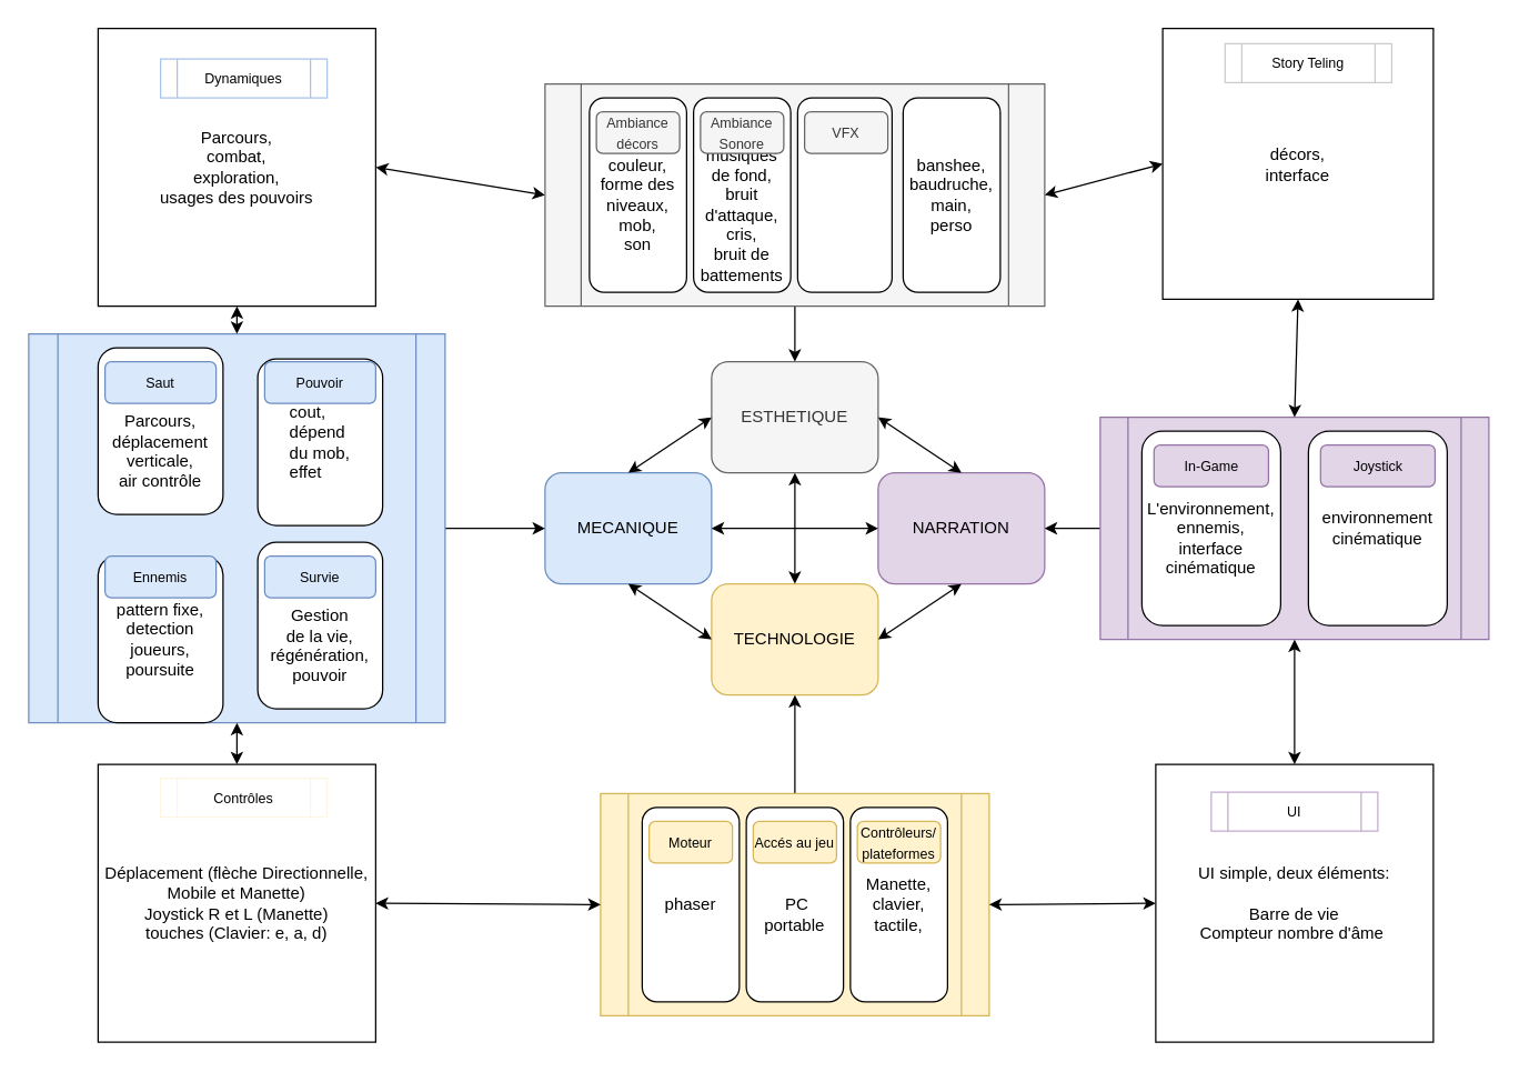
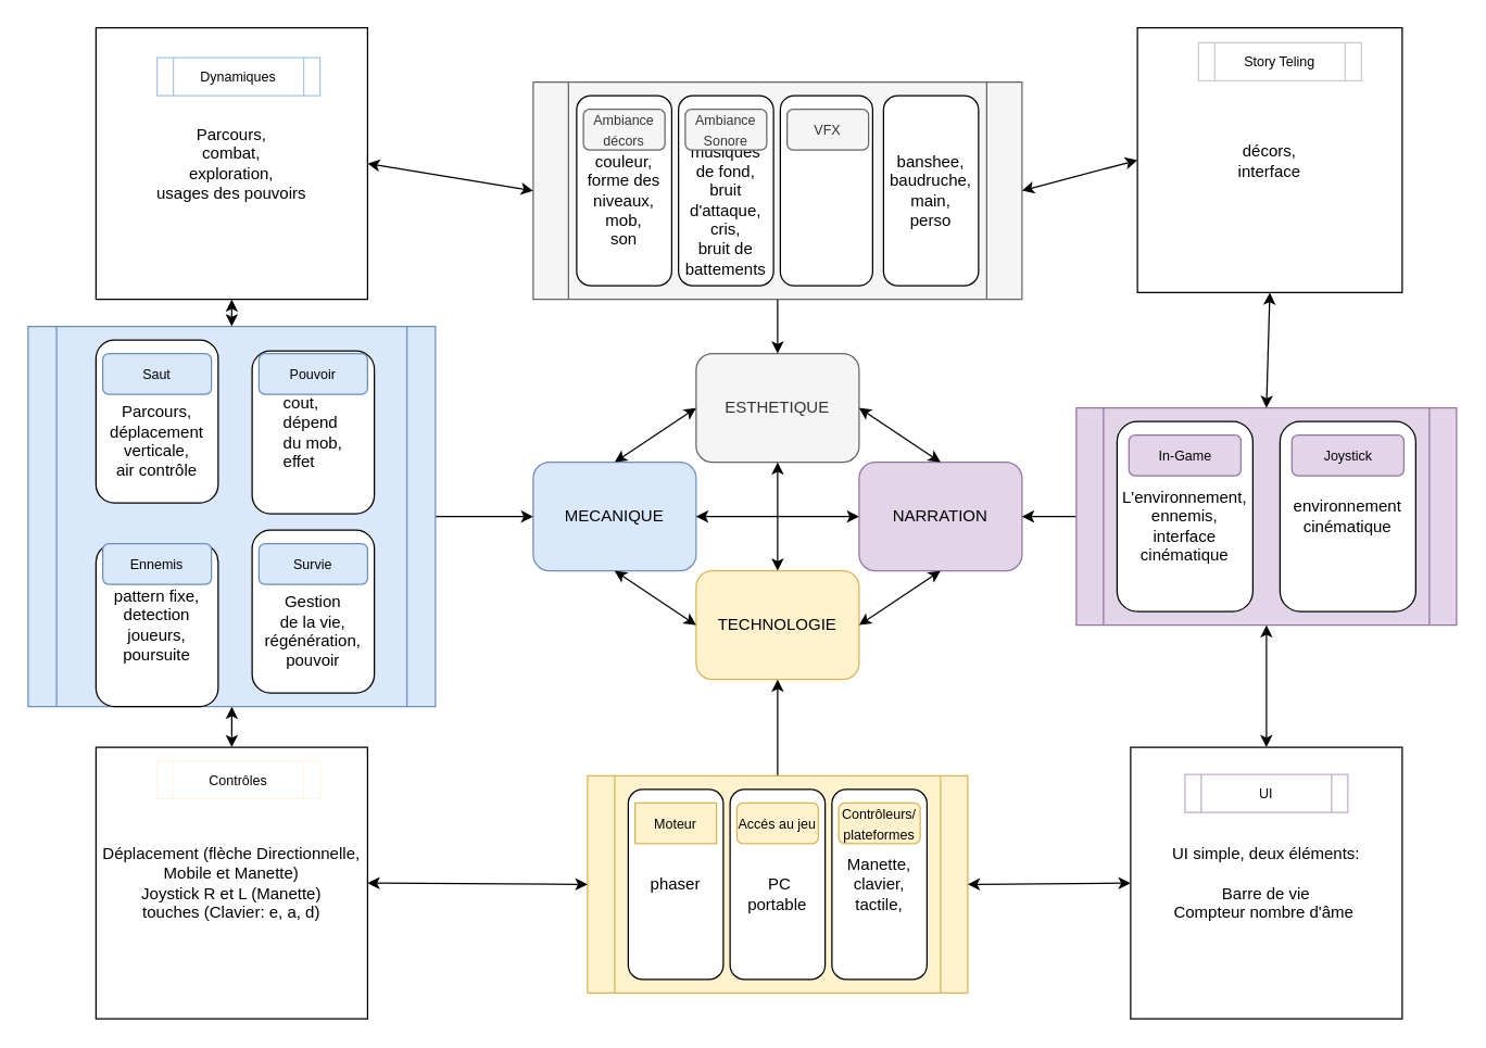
  <mxCell id="0" />
  <mxCell id="1" parent="0" />
  <mxCell id="2" value="décors,&lt;br&gt;interface" style="whiteSpace=wrap;html=1;aspect=fixed;" parent="1" vertex="1"><mxGeometry x="837" width="195" height="195" as="geometry" y="20" /></mxCell>
  <mxCell id="3" value="Parcours,&lt;br&gt;combat,&lt;br&gt;exploration,&lt;br&gt;usages des pouvoirs" style="whiteSpace=wrap;html=1;aspect=fixed;" parent="1" vertex="1"><mxGeometry x="70" width="200" height="200" as="geometry" y="20" /></mxCell>
  <mxCell id="4" value="Déplacement (flèche Directionnelle, Mobile et Manette)&lt;br&gt;Joystick R et L (Manette)&lt;br&gt;touches (Clavier: e, a, d)" style="whiteSpace=wrap;html=1;aspect=fixed;" parent="1" vertex="1"><mxGeometry x="70" y="550" width="200" height="200" as="geometry" /></mxCell>
  <mxCell id="5" value="UI simple, deux éléments:&lt;br&gt;&lt;br&gt;Barre de vie&lt;br&gt;Compteur nombre d'âme&amp;nbsp;" style="whiteSpace=wrap;html=1;aspect=fixed;" parent="1" vertex="1"><mxGeometry x="832" y="550" width="200" height="200" as="geometry" /></mxCell>
  <mxCell id="6" value="ESTHETIQUE" style="rounded=1;whiteSpace=wrap;html=1;fillColor=#f5f5f5;strokeColor=#666666;fontColor=#333333;" parent="1" vertex="1"><mxGeometry x="512" y="260" width="120" height="80" as="geometry" /></mxCell>
  <mxCell id="7" value="MECANIQUE" style="rounded=1;whiteSpace=wrap;html=1;fillColor=#dae8fc;strokeColor=#6c8ebf;" parent="1" vertex="1"><mxGeometry x="392" y="340" width="120" height="80" as="geometry" /></mxCell>
  <mxCell id="8" value="NARRATION" style="rounded=1;whiteSpace=wrap;html=1;fillColor=#e1d5e7;strokeColor=#9673a6;" parent="1" vertex="1"><mxGeometry x="632" y="340" width="120" height="80" as="geometry" /></mxCell>
  <mxCell id="9" value="TECHNOLOGIE" style="rounded=1;whiteSpace=wrap;html=1;fillColor=#fff2cc;strokeColor=#d6b656;" parent="1" vertex="1"><mxGeometry x="512" y="420" width="120" height="80" as="geometry" /></mxCell>
  <mxCell id="10" value="" style="endArrow=classic;startArrow=classic;html=1;rounded=0;entryX=0.5;entryY=1;entryDx=0;entryDy=0;exitX=0.5;exitY=0;exitDx=0;exitDy=0;" parent="1" source="9" target="6" edge="1"><mxGeometry width="50" height="50" relative="1" as="geometry"><mxPoint x="502" y="450" as="sourcePoint" /><mxPoint x="552" y="400" as="targetPoint" /></mxGeometry></mxCell>
  <mxCell id="11" value="" style="endArrow=classic;startArrow=classic;html=1;rounded=0;entryX=0;entryY=0.5;entryDx=0;entryDy=0;exitX=1;exitY=0.5;exitDx=0;exitDy=0;" parent="1" source="7" target="8" edge="1"><mxGeometry width="50" height="50" relative="1" as="geometry"><mxPoint x="502" y="450" as="sourcePoint" /><mxPoint x="552" y="400" as="targetPoint" /></mxGeometry></mxCell>
  <mxCell id="12" style="edgeStyle=orthogonalEdgeStyle;rounded=0;orthogonalLoop=1;jettySize=auto;html=1;exitX=0.5;exitY=1;exitDx=0;exitDy=0;" parent="1" source="6" target="6" edge="1"><mxGeometry relative="1" as="geometry" /></mxCell>
  <mxCell id="13" value="" style="endArrow=classic;startArrow=classic;html=1;rounded=0;entryX=0;entryY=0.5;entryDx=0;entryDy=0;exitX=0.5;exitY=0;exitDx=0;exitDy=0;" parent="1" source="7" target="6" edge="1"><mxGeometry width="50" height="50" relative="1" as="geometry"><mxPoint x="552" y="420" as="sourcePoint" /><mxPoint x="602" y="370" as="targetPoint" /></mxGeometry></mxCell>
  <mxCell id="14" value="" style="endArrow=classic;startArrow=classic;html=1;rounded=0;entryX=0.5;entryY=1;entryDx=0;entryDy=0;exitX=0;exitY=0.5;exitDx=0;exitDy=0;" parent="1" source="9" target="7" edge="1"><mxGeometry width="50" height="50" relative="1" as="geometry"><mxPoint x="552" y="420" as="sourcePoint" /><mxPoint x="602" y="370" as="targetPoint" /></mxGeometry></mxCell>
  <mxCell id="15" value="" style="endArrow=classic;startArrow=classic;html=1;rounded=0;entryX=0.5;entryY=1;entryDx=0;entryDy=0;exitX=1;exitY=0.5;exitDx=0;exitDy=0;" parent="1" source="9" target="8" edge="1"><mxGeometry width="50" height="50" relative="1" as="geometry"><mxPoint x="552" y="420" as="sourcePoint" /><mxPoint x="602" y="370" as="targetPoint" /></mxGeometry></mxCell>
  <mxCell id="16" value="" style="endArrow=classic;startArrow=classic;html=1;rounded=0;entryX=1;entryY=0.5;entryDx=0;entryDy=0;exitX=0.5;exitY=0;exitDx=0;exitDy=0;" parent="1" source="8" target="6" edge="1"><mxGeometry width="50" height="50" relative="1" as="geometry"><mxPoint x="552" y="420" as="sourcePoint" /><mxPoint x="602" y="370" as="targetPoint" /></mxGeometry></mxCell>
  <mxCell id="17" style="edgeStyle=orthogonalEdgeStyle;rounded=0;orthogonalLoop=1;jettySize=auto;html=1;entryX=0.5;entryY=1;entryDx=0;entryDy=0;fontSize=12;" parent="1" source="18" target="9" edge="1"><mxGeometry relative="1" as="geometry" /></mxCell>
  <mxCell id="18" value="" style="shape=process;whiteSpace=wrap;html=1;backgroundOutline=1;size=0.071;fillColor=#fff2cc;strokeColor=#d6b656;" parent="1" vertex="1"><mxGeometry x="432" y="571" width="280" height="160" as="geometry" /></mxCell>
  <mxCell id="19" value="&lt;div style=&quot;text-align: left;&quot;&gt;phaser&lt;br&gt;&lt;/div&gt;" style="rounded=1;whiteSpace=wrap;html=1;" parent="1" vertex="1"><mxGeometry x="462" y="581" width="70" height="140" as="geometry" /></mxCell>
  <mxCell id="20" value="Manette,&lt;br&gt;clavier,&lt;br&gt;tactile," style="rounded=1;whiteSpace=wrap;html=1;" parent="1" vertex="1"><mxGeometry x="612" y="581" width="70" height="140" as="geometry" /></mxCell>
  <mxCell id="21" value="&lt;br&gt;&amp;nbsp;PC&lt;br&gt;portable" style="rounded=1;whiteSpace=wrap;html=1;" parent="1" vertex="1"><mxGeometry x="537" y="581" width="70" height="140" as="geometry" /></mxCell>
  <mxCell id="22" value="&lt;font style=&quot;font-size: 10px;&quot;&gt;Accés au jeu&lt;/font&gt;" style="rounded=1;whiteSpace=wrap;html=1;fillColor=#fff2cc;strokeColor=#d6b656;" parent="1" vertex="1"><mxGeometry x="542" y="591" width="60" height="30" as="geometry" /></mxCell>
- <mxCell id="23" value="&lt;font style=&quot;font-size: 10px;&quot;&gt;Moteur&lt;/font&gt;" style="rounded=1;whiteSpace=wrap;html=1;fillColor=#fff2cc;strokeColor=#d6b656;" parent="1" vertex="1"><mxGeometry x="467" y="591" width="60" height="30" as="geometry" /></mxCell>
+ <mxCell id="23" value="&lt;font style=&quot;font-size: 10px;&quot;&gt;Moteur&lt;/font&gt;" style="whiteSpace=wrap;html=1;fillColor=#fff2cc;strokeColor=#d6b656;rounded=0;" parent="1" vertex="1"><mxGeometry x="467" y="591" width="60" height="30" as="geometry" /></mxCell>
  <mxCell id="24" value="&lt;font style=&quot;font-size: 10px;&quot;&gt;Contrôleurs/ plateformes&lt;br&gt;&lt;/font&gt;" style="rounded=1;whiteSpace=wrap;html=1;fillColor=#fff2cc;strokeColor=#d6b656;" parent="1" vertex="1"><mxGeometry x="617" y="591" width="60" height="30" as="geometry" /></mxCell>
  <mxCell id="25" style="edgeStyle=orthogonalEdgeStyle;rounded=0;orthogonalLoop=1;jettySize=auto;html=1;entryX=1;entryY=0.5;entryDx=0;entryDy=0;fontSize=12;" parent="1" source="26" target="8" edge="1"><mxGeometry relative="1" as="geometry" /></mxCell>
  <mxCell id="26" value="" style="shape=process;whiteSpace=wrap;html=1;backgroundOutline=1;size=0.071;fillColor=#e1d5e7;strokeColor=#9673a6;" parent="1" vertex="1"><mxGeometry x="792" y="300" width="280" height="160" as="geometry" /></mxCell>
  <mxCell id="27" value="&lt;div style=&quot;&quot;&gt;&lt;br&gt;&lt;/div&gt;&lt;div style=&quot;&quot;&gt;L'environnement,&lt;/div&gt;&lt;div style=&quot;&quot;&gt;ennemis,&lt;/div&gt;&lt;div style=&quot;&quot;&gt;interface&lt;/div&gt;&lt;div style=&quot;&quot;&gt;cinématique&lt;/div&gt;" style="rounded=1;whiteSpace=wrap;html=1;align=center;" parent="1" vertex="1"><mxGeometry x="822" y="310" width="100" height="140" as="geometry" /></mxCell>
  <mxCell id="28" value="environnement&lt;br&gt;cinématique" style="rounded=1;whiteSpace=wrap;html=1;" parent="1" vertex="1"><mxGeometry x="942" y="310" width="100" height="140" as="geometry" /></mxCell>
  <mxCell id="29" value="&lt;font style=&quot;font-size: 10px;&quot;&gt;Joystick&lt;/font&gt;" style="rounded=1;whiteSpace=wrap;html=1;fillColor=#e1d5e7;strokeColor=#9673a6;" parent="1" vertex="1"><mxGeometry x="950.75" y="320" width="82.5" height="30" as="geometry" /></mxCell>
  <mxCell id="30" value="&lt;font style=&quot;font-size: 10px;&quot;&gt;In-Game&lt;/font&gt;" style="rounded=1;whiteSpace=wrap;html=1;fillColor=#e1d5e7;strokeColor=#9673a6;" parent="1" vertex="1"><mxGeometry x="830.75" y="320" width="82.5" height="30" as="geometry" /></mxCell>
  <mxCell id="31" style="edgeStyle=orthogonalEdgeStyle;rounded=0;orthogonalLoop=1;jettySize=auto;html=1;entryX=0;entryY=0.5;entryDx=0;entryDy=0;fontSize=10;" parent="1" source="32" target="7" edge="1"><mxGeometry relative="1" as="geometry" /></mxCell>
  <mxCell id="32" value="" style="shape=process;whiteSpace=wrap;html=1;backgroundOutline=1;size=0.071;fillColor=#dae8fc;strokeColor=#6c8ebf;" parent="1" vertex="1"><mxGeometry x="20" y="240" width="300" height="280" as="geometry" /></mxCell>
  <mxCell id="33" value="&lt;div style=&quot;&quot;&gt;&lt;br&gt;&lt;/div&gt;&lt;div style=&quot;&quot;&gt;&lt;br&gt;&lt;/div&gt;&lt;div style=&quot;&quot;&gt;&lt;br&gt;&lt;/div&gt;&lt;div style=&quot;&quot;&gt;Parcours,&lt;/div&gt;&lt;div style=&quot;&quot;&gt;déplacement verticale,&lt;/div&gt;&lt;div style=&quot;&quot;&gt;air contrôle&lt;/div&gt;&lt;div style=&quot;&quot;&gt;&lt;br&gt;&lt;/div&gt;" style="rounded=1;whiteSpace=wrap;html=1;" parent="1" vertex="1"><mxGeometry x="70" y="250" width="90" height="120" as="geometry" /></mxCell>
  <mxCell id="34" value="&lt;font style=&quot;font-size: 10px;&quot;&gt;Saut&lt;/font&gt;" style="rounded=1;whiteSpace=wrap;html=1;fillColor=#dae8fc;strokeColor=#6c8ebf;" parent="1" vertex="1"><mxGeometry x="75" y="260" width="80" height="30" as="geometry" /></mxCell>
  <mxCell id="35" value="&lt;div style=&quot;text-align: left;&quot;&gt;cout,&lt;/div&gt;&lt;div style=&quot;text-align: left;&quot;&gt;dépend&amp;nbsp;&lt;/div&gt;&lt;div style=&quot;text-align: left;&quot;&gt;du mob,&lt;/div&gt;&lt;div style=&quot;text-align: left;&quot;&gt;effet&lt;/div&gt;" style="rounded=1;whiteSpace=wrap;html=1;" parent="1" vertex="1"><mxGeometry x="185" y="258" width="90" height="120" as="geometry" /></mxCell>
  <mxCell id="36" value="&lt;font style=&quot;font-size: 10px;&quot;&gt;Pouvoir&lt;/font&gt;" style="rounded=1;whiteSpace=wrap;html=1;fillColor=#dae8fc;strokeColor=#6c8ebf;" parent="1" vertex="1"><mxGeometry x="190" y="260" width="80" height="30" as="geometry" /></mxCell>
  <mxCell id="37" value="&lt;div style=&quot;&quot;&gt;pattern fixe,&lt;/div&gt;&lt;div style=&quot;&quot;&gt;detection joueurs,&lt;/div&gt;&lt;div style=&quot;&quot;&gt;poursuite&lt;/div&gt;" style="rounded=1;whiteSpace=wrap;html=1;align=center;" parent="1" vertex="1"><mxGeometry x="70" y="400" width="90" height="120" as="geometry" /></mxCell>
  <mxCell id="38" value="&lt;font style=&quot;font-size: 10px;&quot;&gt;Ennemis&lt;/font&gt;" style="rounded=1;whiteSpace=wrap;html=1;fillColor=#dae8fc;strokeColor=#6c8ebf;" parent="1" vertex="1"><mxGeometry x="75" y="400" width="80" height="30" as="geometry" /></mxCell>
  <mxCell id="39" value="&lt;div style=&quot;&quot;&gt;&lt;br&gt;&lt;/div&gt;&lt;div style=&quot;&quot;&gt;&lt;br&gt;&lt;/div&gt;&lt;div style=&quot;&quot;&gt;Gestion&lt;/div&gt;&lt;div style=&quot;&quot;&gt;de la vie,&lt;/div&gt;&lt;div style=&quot;&quot;&gt;régénération,&lt;/div&gt;&lt;div style=&quot;&quot;&gt;pouvoir&lt;/div&gt;" style="rounded=1;whiteSpace=wrap;html=1;align=center;" parent="1" vertex="1"><mxGeometry x="185" y="390" width="90" height="120" as="geometry" /></mxCell>
  <mxCell id="40" value="&lt;font style=&quot;font-size: 10px;&quot;&gt;Survie&lt;/font&gt;" style="rounded=1;whiteSpace=wrap;html=1;fillColor=#dae8fc;strokeColor=#6c8ebf;" parent="1" vertex="1"><mxGeometry x="190" y="400" width="80" height="30" as="geometry" /></mxCell>
  <mxCell id="41" style="edgeStyle=orthogonalEdgeStyle;rounded=0;orthogonalLoop=1;jettySize=auto;html=1;entryX=0.5;entryY=0;entryDx=0;entryDy=0;fontSize=10;" parent="1" source="42" target="6" edge="1"><mxGeometry relative="1" as="geometry" /></mxCell>
  <mxCell id="42" value="" style="shape=process;whiteSpace=wrap;html=1;backgroundOutline=1;size=0.071;fillColor=#f5f5f5;strokeColor=#666666;fontColor=#333333;" parent="1" vertex="1"><mxGeometry x="392" y="60" width="360" height="160" as="geometry" /></mxCell>
  <mxCell id="43" value="&lt;div style=&quot;&quot;&gt;&lt;br&gt;&lt;/div&gt;&lt;div style=&quot;&quot;&gt;&lt;br&gt;&lt;/div&gt;&lt;div style=&quot;&quot;&gt;couleur,&lt;/div&gt;&lt;div style=&quot;&quot;&gt;forme des niveaux,&lt;/div&gt;&lt;div style=&quot;&quot;&gt;mob,&lt;/div&gt;&lt;div style=&quot;&quot;&gt;son&lt;/div&gt;&lt;div style=&quot;&quot;&gt;&lt;br&gt;&lt;/div&gt;" style="rounded=1;whiteSpace=wrap;html=1;align=center;" parent="1" vertex="1"><mxGeometry x="424" y="70" width="70" height="140" as="geometry" /></mxCell>
  <mxCell id="44" value="&lt;font style=&quot;font-size: 10px;&quot;&gt;Ambiance&lt;br&gt;décors&lt;br&gt;&lt;/font&gt;" style="rounded=1;whiteSpace=wrap;html=1;fillColor=#f5f5f5;strokeColor=#666666;fontColor=#333333;" parent="1" vertex="1"><mxGeometry x="429" y="80" width="60" height="30" as="geometry" /></mxCell>
  <mxCell id="45" value="&lt;div style=&quot;&quot;&gt;&lt;br&gt;&lt;/div&gt;&lt;div style=&quot;&quot;&gt;&lt;br&gt;&lt;/div&gt;&lt;div style=&quot;&quot;&gt;musiques de fond,&lt;/div&gt;&lt;div style=&quot;&quot;&gt;bruit d'attaque,&lt;/div&gt;&lt;div style=&quot;&quot;&gt;cris,&lt;/div&gt;&lt;div style=&quot;&quot;&gt;bruit de battements&lt;/div&gt;" style="rounded=1;whiteSpace=wrap;html=1;align=center;" parent="1" vertex="1"><mxGeometry x="499" y="70" width="70" height="140" as="geometry" /></mxCell>
  <mxCell id="46" value="&lt;font style=&quot;font-size: 10px;&quot;&gt;Ambiance&lt;br&gt;Sonore&lt;br&gt;&lt;/font&gt;" style="rounded=1;whiteSpace=wrap;html=1;fillColor=#f5f5f5;strokeColor=#666666;fontColor=#333333;" parent="1" vertex="1"><mxGeometry x="504" y="80" width="60" height="30" as="geometry" /></mxCell>
  <mxCell id="47" value="&lt;div style=&quot;&quot;&gt;&lt;br&gt;&lt;/div&gt;" style="rounded=1;whiteSpace=wrap;html=1;align=center;" parent="1" vertex="1"><mxGeometry x="574" y="70" width="68" height="140" as="geometry" /></mxCell>
  <mxCell id="48" value="&lt;font style=&quot;font-size: 10px;&quot;&gt;VFX&lt;/font&gt;" style="rounded=1;whiteSpace=wrap;html=1;fillColor=#f5f5f5;strokeColor=#666666;fontColor=#333333;" parent="1" vertex="1"><mxGeometry x="579" y="80" width="60" height="30" as="geometry" /></mxCell>
  <mxCell id="49" value="&lt;div style=&quot;&quot;&gt;banshee,&lt;/div&gt;&lt;div style=&quot;&quot;&gt;baudruche,&lt;/div&gt;&lt;div style=&quot;&quot;&gt;main,&lt;/div&gt;&lt;div style=&quot;&quot;&gt;perso&lt;/div&gt;" style="rounded=1;whiteSpace=wrap;html=1;align=center;" parent="1" vertex="1"><mxGeometry x="650" y="70" width="70" height="140" as="geometry" /></mxCell>
  <mxCell id="50" value="" style="endArrow=classic;startArrow=classic;html=1;rounded=0;fontSize=10;entryX=0.5;entryY=1;entryDx=0;entryDy=0;exitX=0.5;exitY=0;exitDx=0;exitDy=0;" parent="1" source="5" target="26" edge="1"><mxGeometry width="50" height="50" relative="1" as="geometry"><mxPoint x="932" y="570" as="sourcePoint" /><mxPoint x="722" y="490" as="targetPoint" /></mxGeometry></mxCell>
  <mxCell id="51" value="" style="endArrow=classic;startArrow=classic;html=1;rounded=0;fontSize=10;exitX=1;exitY=0.5;exitDx=0;exitDy=0;entryX=0;entryY=0.5;entryDx=0;entryDy=0;" parent="1" source="18" target="5" edge="1"><mxGeometry width="50" height="50" relative="1" as="geometry"><mxPoint x="672" y="540" as="sourcePoint" /><mxPoint x="802" y="600" as="targetPoint" /></mxGeometry></mxCell>
  <mxCell id="52" value="" style="endArrow=classic;startArrow=classic;html=1;rounded=0;fontSize=10;exitX=1;exitY=0.5;exitDx=0;exitDy=0;entryX=0;entryY=0.5;entryDx=0;entryDy=0;" parent="1" source="4" target="18" edge="1"><mxGeometry width="50" height="50" relative="1" as="geometry"><mxPoint x="227" y="620" as="sourcePoint" /><mxPoint x="362" y="600" as="targetPoint" /></mxGeometry></mxCell>
  <mxCell id="53" value="" style="endArrow=classic;startArrow=classic;html=1;rounded=0;fontSize=10;entryX=0.5;entryY=1;entryDx=0;entryDy=0;exitX=0.5;exitY=0;exitDx=0;exitDy=0;" parent="1" source="4" target="32" edge="1"><mxGeometry width="50" height="50" relative="1" as="geometry"><mxPoint x="122" y="540" as="sourcePoint" /><mxPoint x="362" y="600" as="targetPoint" /></mxGeometry></mxCell>
  <mxCell id="54" value="Contrôles" style="shape=process;whiteSpace=wrap;html=1;backgroundOutline=1;labelBackgroundColor=#ffffff;fontSize=10;strokeColor=#FFF5E3;" parent="1" vertex="1"><mxGeometry x="115" y="560" width="120" height="28" as="geometry" /></mxCell>
  <mxCell id="55" value="UI" style="shape=process;whiteSpace=wrap;html=1;backgroundOutline=1;labelBackgroundColor=#ffffff;fontSize=10;strokeColor=#C3ABD0;" parent="1" vertex="1"><mxGeometry x="872" y="570" width="120" height="28" as="geometry" /></mxCell>
  <mxCell id="56" value="Story Teling" style="shape=process;whiteSpace=wrap;html=1;backgroundOutline=1;labelBackgroundColor=#ffffff;fontSize=10;strokeColor=#CCCCCC;" parent="1" vertex="1"><mxGeometry x="882" y="31" width="120" height="28" as="geometry" /></mxCell>
  <mxCell id="57" value="Dynamiques" style="shape=process;whiteSpace=wrap;html=1;backgroundOutline=1;labelBackgroundColor=#ffffff;fontSize=10;strokeColor=#A9C4EB;" parent="1" vertex="1"><mxGeometry x="115" y="42" width="120" height="28" as="geometry" /></mxCell>
  <mxCell id="58" value="" style="endArrow=classic;startArrow=classic;html=1;rounded=0;fontSize=10;entryX=0.5;entryY=0;entryDx=0;entryDy=0;exitX=0.5;exitY=1;exitDx=0;exitDy=0;" parent="1" source="3" target="32" edge="1"><mxGeometry width="50" height="50" relative="1" as="geometry"><mxPoint x="112.4" y="188" as="sourcePoint" /><mxPoint x="92" y="290" as="targetPoint" /></mxGeometry></mxCell>
  <mxCell id="59" value="" style="endArrow=classic;startArrow=classic;html=1;rounded=0;fontSize=10;entryX=0;entryY=0.5;entryDx=0;entryDy=0;exitX=1;exitY=0.5;exitDx=0;exitDy=0;" parent="1" source="3" target="42" edge="1"><mxGeometry width="50" height="50" relative="1" as="geometry"><mxPoint x="248" y="140" as="sourcePoint" /><mxPoint x="242" y="280" as="targetPoint" /></mxGeometry></mxCell>
  <mxCell id="60" value="" style="endArrow=classic;startArrow=classic;html=1;rounded=0;fontSize=10;exitX=0.5;exitY=0;exitDx=0;exitDy=0;entryX=0.5;entryY=1;entryDx=0;entryDy=0;" parent="1" source="26" target="2" edge="1"><mxGeometry width="50" height="50" relative="1" as="geometry"><mxPoint x="822" y="300" as="sourcePoint" /><mxPoint x="932" y="220" as="targetPoint" /></mxGeometry></mxCell>
  <mxCell id="61" value="" style="endArrow=classic;startArrow=classic;html=1;rounded=0;fontSize=10;entryX=1;entryY=0.5;entryDx=0;entryDy=0;exitX=0;exitY=0.5;exitDx=0;exitDy=0;" parent="1" source="2" target="42" edge="1"><mxGeometry width="50" height="50" relative="1" as="geometry"><mxPoint x="838.4" y="141" as="sourcePoint" /><mxPoint x="872" y="250" as="targetPoint" /></mxGeometry></mxCell>
